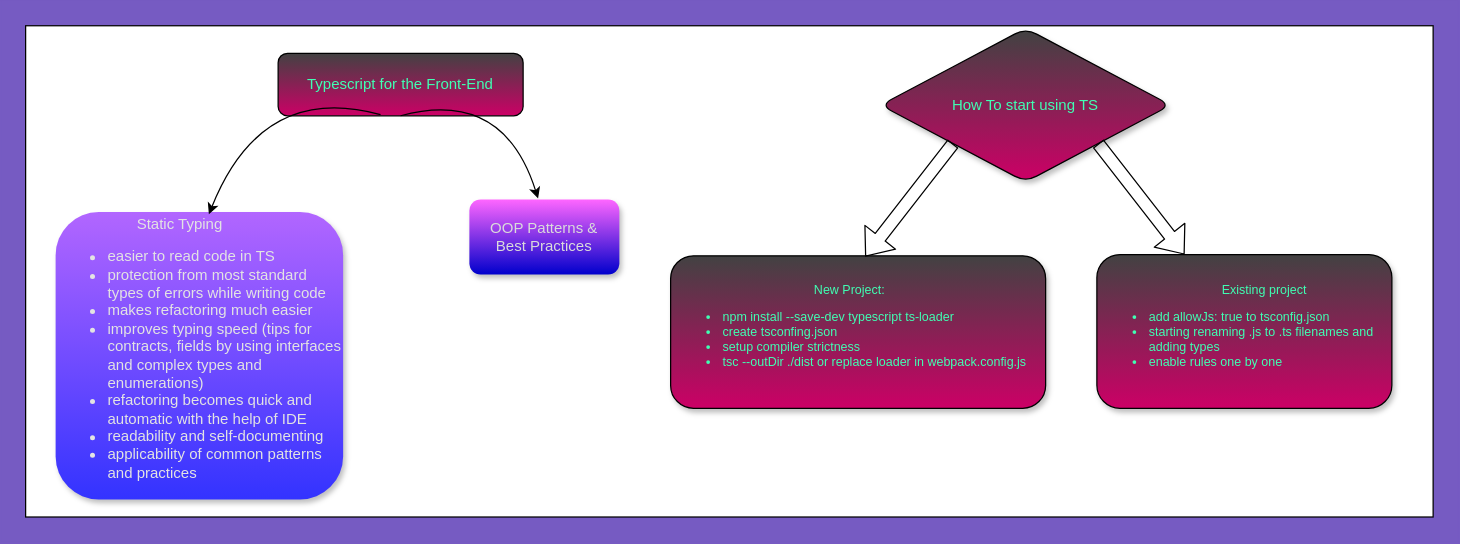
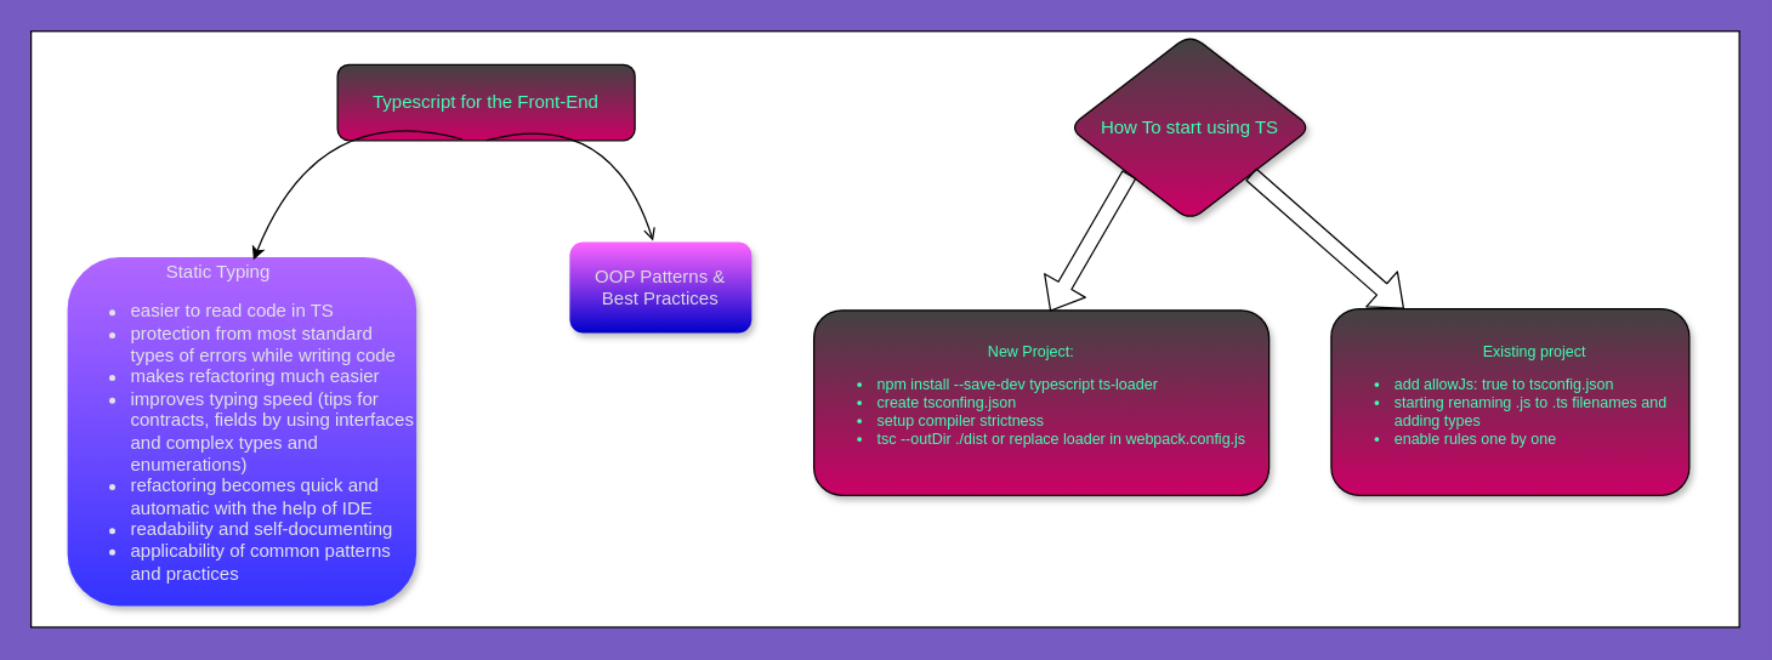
  <mxCell id="0" />
  <mxCell id="1" parent="0" />
  <mxCell id="2" value="" style="rounded=0;whiteSpace=wrap;html=1;" vertex="1" parent="1"><mxGeometry x="20" y="20" width="1126" height="393" as="geometry" /></mxCell>
  <mxCell id="3" value="&lt;div&gt;&amp;nbsp; &amp;nbsp; &amp;nbsp; &amp;nbsp; &amp;nbsp; &amp;nbsp; &amp;nbsp; &amp;nbsp; &amp;nbsp; &amp;nbsp;Static Typing&amp;nbsp;&amp;nbsp;&lt;/div&gt;&lt;div&gt;&lt;ul&gt;&lt;li&gt;&lt;span&gt;easier to read code in TS&lt;/span&gt;&lt;br&gt;&lt;/li&gt;&lt;li&gt;&lt;span&gt;protection from most standard types of errors while writing code&lt;/span&gt;&lt;br&gt;&lt;/li&gt;&lt;li&gt;&lt;span&gt;makes refactoring much easier&lt;/span&gt;&lt;br&gt;&lt;/li&gt;&lt;li&gt;&lt;span&gt;improves typing speed (tips for contracts, fields by using interfaces and complex types and enumerations&lt;/span&gt;)&lt;/li&gt;&lt;li&gt;refactoring becomes quick and automatic with the help of IDE&lt;/li&gt;&lt;li&gt;readability and self-documenting&lt;/li&gt;&lt;li&gt;applicability of common patterns and practices&lt;/li&gt;&lt;/ul&gt;&lt;/div&gt;" style="whiteSpace=wrap;html=1;aspect=fixed;gradientDirection=south;gradientColor=#3333FF;fontColor=#E3E3E3;fillColor=#B266FF;rounded=1;glass=0;shadow=1;sketch=0;align=left;strokeColor=none;" parent="1" vertex="1"><mxGeometry x="44" y="169" width="230" height="230" as="geometry" /></mxCell>
  <mxCell id="4" value="Typescript for the Front-End" style="rounded=1;whiteSpace=wrap;html=1;fillColor=#424242;gradientColor=#CC0066;fontColor=#40FFB3;" parent="1" vertex="1"><mxGeometry x="222" y="42" width="196" height="50" as="geometry" /></mxCell>
  <mxCell id="5" value="OOP Patterns &amp;amp;&lt;br&gt;Best Practices" style="rounded=1;whiteSpace=wrap;html=1;fillColor=#FF66FF;gradientColor=#0000CC;fontColor=#DBDBDB;shadow=1;strokeColor=none;" parent="1" vertex="1"><mxGeometry x="375" y="159" width="120" height="60" as="geometry" /></mxCell>
  <mxCell id="6" value="" style="curved=1;endArrow=classic;html=1;fontColor=#E3E3E3;entryX=0.533;entryY=0.008;entryDx=0;entryDy=0;entryPerimeter=0;exitX=0.418;exitY=0.983;exitDx=0;exitDy=0;exitPerimeter=0;" parent="1" source="4" target="3" edge="1"><mxGeometry width="50" height="50" relative="1" as="geometry"><mxPoint x="304" y="192" as="sourcePoint" /><mxPoint x="354" y="142" as="targetPoint" /><Array as="points"><mxPoint x="209" y="65" /></Array></mxGeometry></mxCell>
- <mxCell id="7" value="" style="curved=1;endArrow=classic;html=1;fontColor=#E3E3E3;entryX=0.458;entryY=-0.014;entryDx=0;entryDy=0;entryPerimeter=0;exitX=0.5;exitY=1;exitDx=0;exitDy=0;" parent="1" source="4" target="5" edge="1"><mxGeometry width="50" height="50" relative="1" as="geometry"><mxPoint x="304" y="192" as="sourcePoint" /><mxPoint x="354" y="142" as="targetPoint" /><Array as="points"><mxPoint x="402" y="70" /></Array></mxGeometry></mxCell>
- <mxCell id="8" value="How To start using TS" style="rhombus;whiteSpace=wrap;html=1;rounded=1;shadow=1;glass=0;sketch=0;strokeColor=#000000;fillColor=#424242;gradientColor=#CC0066;fontColor=#40FFB3;" parent="1" vertex="1"><mxGeometry x="704" y="22" width="232" height="123" as="geometry" /></mxCell>
+ <mxCell id="7" value="" style="curved=1;endArrow=open;html=1;fontColor=#E3E3E3;entryX=0.458;entryY=-0.014;entryDx=0;entryDy=0;entryPerimeter=0;exitX=0.5;exitY=1;exitDx=0;exitDy=0;" parent="1" source="4" target="5" edge="1"><mxGeometry width="50" height="50" relative="1" as="geometry"><mxPoint x="304" y="192" as="sourcePoint" /><mxPoint x="354" y="142" as="targetPoint" /><Array as="points"><mxPoint x="402" y="70" /></Array></mxGeometry></mxCell>
+ <mxCell id="8" value="How To start using TS" style="rhombus;whiteSpace=wrap;html=1;rounded=1;shadow=1;glass=0;sketch=0;strokeColor=#000000;fillColor=#424242;gradientColor=#CC0066;fontColor=#40FFB3;" parent="1" vertex="1"><mxGeometry x="704" y="22" width="160" height="123" as="geometry" /></mxCell>
  <mxCell id="9" value="&lt;div style=&quot;text-align: center&quot;&gt;&lt;span&gt;New Project:&lt;/span&gt;&lt;/div&gt;&lt;ul style=&quot;font-size: 10px&quot;&gt;&lt;li style=&quot;font-size: 10px&quot;&gt;npm install --save-dev typescript ts-loader&lt;/li&gt;&lt;li style=&quot;font-size: 10px&quot;&gt;create tsconfing.json&lt;/li&gt;&lt;li style=&quot;font-size: 10px&quot;&gt;setup compiler strictness&lt;/li&gt;&lt;li style=&quot;font-size: 10px&quot;&gt;tsc --outDir ./dist or replace loader in webpack.config.js&lt;/li&gt;&lt;/ul&gt;" style="whiteSpace=wrap;html=1;rounded=1;shadow=1;glass=0;sketch=0;strokeColor=#000000;fillColor=#424242;gradientColor=#CC0066;fontColor=#40FFB3;fontSize=10;align=left;" parent="1" vertex="1"><mxGeometry x="536" y="204" width="300" height="122" as="geometry" /></mxCell>
  <mxCell id="10" value="" style="shape=flexArrow;endArrow=classic;html=1;entryX=0.519;entryY=0.005;entryDx=0;entryDy=0;entryPerimeter=0;labelBackgroundColor=#FF99CC;exitX=0;exitY=1;exitDx=0;exitDy=0;" parent="1" source="8" target="9" edge="1"><mxGeometry width="50" height="50" relative="1" as="geometry"><mxPoint x="505" y="222" as="sourcePoint" /><mxPoint x="555" y="172" as="targetPoint" /></mxGeometry></mxCell>
  <mxCell id="11" value="" style="shape=flexArrow;endArrow=classic;html=1;exitX=0.706;exitY=0.79;exitDx=0;exitDy=0;exitPerimeter=0;" parent="1" source="12" edge="1"><mxGeometry width="50" height="50" relative="1" as="geometry"><mxPoint x="788.318" y="94.143" as="sourcePoint" /><mxPoint x="963" y="238" as="targetPoint" /></mxGeometry></mxCell>
  <mxCell id="12" value="&lt;div style=&quot;text-align: center&quot;&gt;&lt;span&gt;&amp;nbsp; &amp;nbsp; &amp;nbsp; &amp;nbsp; &amp;nbsp; &amp;nbsp;Existing project&lt;/span&gt;&lt;/div&gt;&lt;ul&gt;&lt;li&gt;add allowJs: true to tsconfig.json&lt;/li&gt;&lt;li&gt;starting renaming .js to .ts filenames and adding types&lt;/li&gt;&lt;li&gt;enable rules one by one&lt;/li&gt;&lt;/ul&gt;" style="whiteSpace=wrap;html=1;rounded=1;shadow=1;glass=0;sketch=0;strokeColor=#000000;fillColor=#424242;gradientColor=#CC0066;fontSize=10;fontColor=#40FFB3;align=left;" parent="1" vertex="1"><mxGeometry x="877" y="203" width="236" height="123" as="geometry" /></mxCell>
  <mxCell id="13" value="" style="shape=flexArrow;endArrow=classic;html=1;exitX=1;exitY=1;exitDx=0;exitDy=0;" parent="1" source="8" target="12" edge="1"><mxGeometry width="50" height="50" relative="1" as="geometry"><mxPoint x="867" y="74" as="sourcePoint" /><mxPoint x="963" y="238" as="targetPoint" /></mxGeometry></mxCell>
